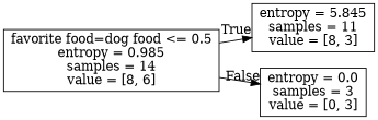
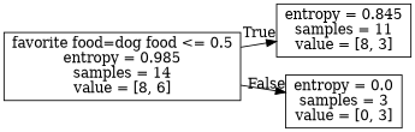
  digraph {
    rankdir=LR
    node [shape=box]
    edge [labeldistance=2.5]
    n1 [label="favorite food=dog food <= 0.5\nentropy = 0.985\nsamples = 14\nvalue = [8, 6]"]
-   n2 [label="entropy = 5.845\nsamples = 11\nvalue = [8, 3]"]
+   n2 [label="entropy = 0.845\nsamples = 11\nvalue = [8, 3]"]
    n3 [label="entropy = 0.0\nsamples = 3\nvalue = [0, 3]"]
    n1 -> n2 [headlabel=True labelangle=45]
    n1 -> n3 [headlabel=False labelangle=-45]
  }
